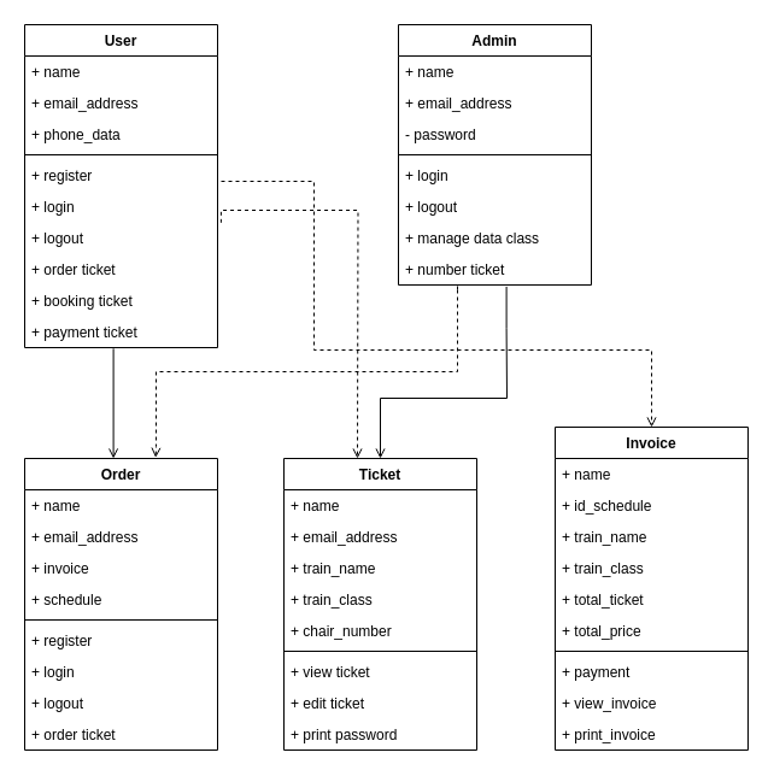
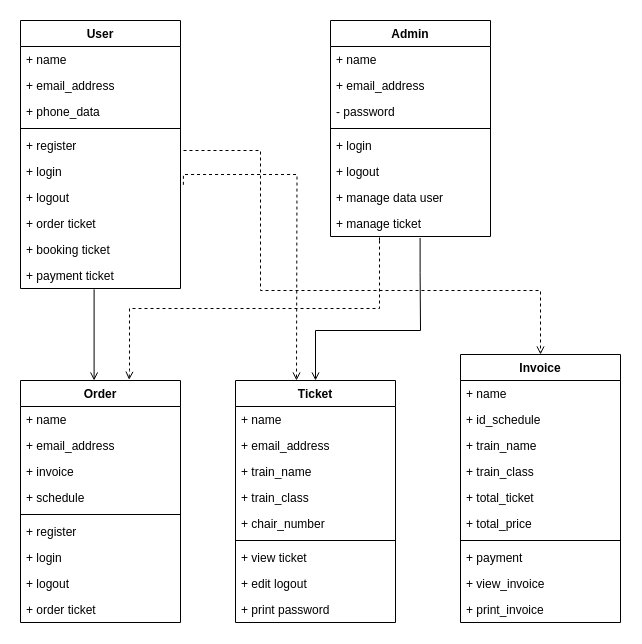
  <mxCell id="0" />
  <mxCell id="1" parent="0" />
  <mxCell id="2" value="User" style="swimlane;fontStyle=1;align=center;verticalAlign=top;childLayout=stackLayout;horizontal=1;startSize=26;horizontalStack=0;resizeParent=1;resizeParentMax=0;resizeLast=0;collapsible=1;marginBottom=0;" vertex="1" parent="1"><mxGeometry x="20" y="20" width="160" height="268" as="geometry" /></mxCell>
  <mxCell id="3" value="+ name" style="text;strokeColor=none;fillColor=none;align=left;verticalAlign=top;spacingLeft=4;spacingRight=4;overflow=hidden;rotatable=0;points=[[0,0.5],[1,0.5]];portConstraint=eastwest;" vertex="1" parent="2"><mxGeometry y="26" width="160" height="26" as="geometry" /></mxCell>
  <mxCell id="4" value="+ email_address" style="text;strokeColor=none;fillColor=none;align=left;verticalAlign=top;spacingLeft=4;spacingRight=4;overflow=hidden;rotatable=0;points=[[0,0.5],[1,0.5]];portConstraint=eastwest;" vertex="1" parent="2"><mxGeometry y="52" width="160" height="26" as="geometry" /></mxCell>
  <mxCell id="5" value="+ phone_data" style="text;strokeColor=none;fillColor=none;align=left;verticalAlign=top;spacingLeft=4;spacingRight=4;overflow=hidden;rotatable=0;points=[[0,0.5],[1,0.5]];portConstraint=eastwest;" vertex="1" parent="2"><mxGeometry y="78" width="160" height="26" as="geometry" /></mxCell>
  <mxCell id="6" value="" style="line;strokeWidth=1;fillColor=none;align=left;verticalAlign=middle;spacingTop=-1;spacingLeft=3;spacingRight=3;rotatable=0;labelPosition=right;points=[];portConstraint=eastwest;" vertex="1" parent="2"><mxGeometry y="104" width="160" height="8" as="geometry" /></mxCell>
  <mxCell id="7" value="+ register" style="text;strokeColor=none;fillColor=none;align=left;verticalAlign=top;spacingLeft=4;spacingRight=4;overflow=hidden;rotatable=0;points=[[0,0.5],[1,0.5]];portConstraint=eastwest;" vertex="1" parent="2"><mxGeometry y="112" width="160" height="26" as="geometry" /></mxCell>
  <mxCell id="8" value="+ login" style="text;strokeColor=none;fillColor=none;align=left;verticalAlign=top;spacingLeft=4;spacingRight=4;overflow=hidden;rotatable=0;points=[[0,0.5],[1,0.5]];portConstraint=eastwest;" vertex="1" parent="2"><mxGeometry y="138" width="160" height="26" as="geometry" /></mxCell>
  <mxCell id="9" value="+ logout" style="text;strokeColor=none;fillColor=none;align=left;verticalAlign=top;spacingLeft=4;spacingRight=4;overflow=hidden;rotatable=0;points=[[0,0.5],[1,0.5]];portConstraint=eastwest;" vertex="1" parent="2"><mxGeometry y="164" width="160" height="26" as="geometry" /></mxCell>
  <mxCell id="10" value="+ order ticket" style="text;strokeColor=none;fillColor=none;align=left;verticalAlign=top;spacingLeft=4;spacingRight=4;overflow=hidden;rotatable=0;points=[[0,0.5],[1,0.5]];portConstraint=eastwest;" vertex="1" parent="2"><mxGeometry y="190" width="160" height="26" as="geometry" /></mxCell>
  <mxCell id="11" value="+ booking ticket" style="text;strokeColor=none;fillColor=none;align=left;verticalAlign=top;spacingLeft=4;spacingRight=4;overflow=hidden;rotatable=0;points=[[0,0.5],[1,0.5]];portConstraint=eastwest;" vertex="1" parent="2"><mxGeometry y="216" width="160" height="26" as="geometry" /></mxCell>
  <mxCell id="12" value="+ payment ticket" style="text;strokeColor=none;fillColor=none;align=left;verticalAlign=top;spacingLeft=4;spacingRight=4;overflow=hidden;rotatable=0;points=[[0,0.5],[1,0.5]];portConstraint=eastwest;" vertex="1" parent="2"><mxGeometry y="242" width="160" height="26" as="geometry" /></mxCell>
  <mxCell id="13" value="Order" style="swimlane;fontStyle=1;align=center;verticalAlign=top;childLayout=stackLayout;horizontal=1;startSize=26;horizontalStack=0;resizeParent=1;resizeParentMax=0;resizeLast=0;collapsible=1;marginBottom=0;" vertex="1" parent="1"><mxGeometry x="20" y="380" width="160" height="242" as="geometry" /></mxCell>
  <mxCell id="14" value="+ name" style="text;strokeColor=none;fillColor=none;align=left;verticalAlign=top;spacingLeft=4;spacingRight=4;overflow=hidden;rotatable=0;points=[[0,0.5],[1,0.5]];portConstraint=eastwest;" vertex="1" parent="13"><mxGeometry y="26" width="160" height="26" as="geometry" /></mxCell>
  <mxCell id="15" value="+ email_address" style="text;strokeColor=none;fillColor=none;align=left;verticalAlign=top;spacingLeft=4;spacingRight=4;overflow=hidden;rotatable=0;points=[[0,0.5],[1,0.5]];portConstraint=eastwest;" vertex="1" parent="13"><mxGeometry y="52" width="160" height="26" as="geometry" /></mxCell>
  <mxCell id="16" value="+ invoice" style="text;strokeColor=none;fillColor=none;align=left;verticalAlign=top;spacingLeft=4;spacingRight=4;overflow=hidden;rotatable=0;points=[[0,0.5],[1,0.5]];portConstraint=eastwest;" vertex="1" parent="13"><mxGeometry y="78" width="160" height="26" as="geometry" /></mxCell>
  <mxCell id="17" value="+ schedule" style="text;strokeColor=none;fillColor=none;align=left;verticalAlign=top;spacingLeft=4;spacingRight=4;overflow=hidden;rotatable=0;points=[[0,0.5],[1,0.5]];portConstraint=eastwest;" vertex="1" parent="13"><mxGeometry y="104" width="160" height="26" as="geometry" /></mxCell>
  <mxCell id="18" value="" style="line;strokeWidth=1;fillColor=none;align=left;verticalAlign=middle;spacingTop=-1;spacingLeft=3;spacingRight=3;rotatable=0;labelPosition=right;points=[];portConstraint=eastwest;" vertex="1" parent="13"><mxGeometry y="130" width="160" height="8" as="geometry" /></mxCell>
  <mxCell id="19" value="+ register" style="text;strokeColor=none;fillColor=none;align=left;verticalAlign=top;spacingLeft=4;spacingRight=4;overflow=hidden;rotatable=0;points=[[0,0.5],[1,0.5]];portConstraint=eastwest;" vertex="1" parent="13"><mxGeometry y="138" width="160" height="26" as="geometry" /></mxCell>
  <mxCell id="20" value="+ login" style="text;strokeColor=none;fillColor=none;align=left;verticalAlign=top;spacingLeft=4;spacingRight=4;overflow=hidden;rotatable=0;points=[[0,0.5],[1,0.5]];portConstraint=eastwest;" vertex="1" parent="13"><mxGeometry y="164" width="160" height="26" as="geometry" /></mxCell>
  <mxCell id="21" value="+ logout" style="text;strokeColor=none;fillColor=none;align=left;verticalAlign=top;spacingLeft=4;spacingRight=4;overflow=hidden;rotatable=0;points=[[0,0.5],[1,0.5]];portConstraint=eastwest;" vertex="1" parent="13"><mxGeometry y="190" width="160" height="26" as="geometry" /></mxCell>
  <mxCell id="22" value="+ order ticket" style="text;strokeColor=none;fillColor=none;align=left;verticalAlign=top;spacingLeft=4;spacingRight=4;overflow=hidden;rotatable=0;points=[[0,0.5],[1,0.5]];portConstraint=eastwest;" vertex="1" parent="13"><mxGeometry y="216" width="160" height="26" as="geometry" /></mxCell>
  <mxCell id="23" value="Admin" style="swimlane;fontStyle=1;align=center;verticalAlign=top;childLayout=stackLayout;horizontal=1;startSize=26;horizontalStack=0;resizeParent=1;resizeParentMax=0;resizeLast=0;collapsible=1;marginBottom=0;" vertex="1" parent="1"><mxGeometry x="330" y="20" width="160" height="216" as="geometry" /></mxCell>
  <mxCell id="24" value="+ name" style="text;strokeColor=none;fillColor=none;align=left;verticalAlign=top;spacingLeft=4;spacingRight=4;overflow=hidden;rotatable=0;points=[[0,0.5],[1,0.5]];portConstraint=eastwest;" vertex="1" parent="23"><mxGeometry y="26" width="160" height="26" as="geometry" /></mxCell>
  <mxCell id="25" value="+ email_address" style="text;strokeColor=none;fillColor=none;align=left;verticalAlign=top;spacingLeft=4;spacingRight=4;overflow=hidden;rotatable=0;points=[[0,0.5],[1,0.5]];portConstraint=eastwest;" vertex="1" parent="23"><mxGeometry y="52" width="160" height="26" as="geometry" /></mxCell>
  <mxCell id="26" value="- password" style="text;strokeColor=none;fillColor=none;align=left;verticalAlign=top;spacingLeft=4;spacingRight=4;overflow=hidden;rotatable=0;points=[[0,0.5],[1,0.5]];portConstraint=eastwest;" vertex="1" parent="23"><mxGeometry y="78" width="160" height="26" as="geometry" /></mxCell>
  <mxCell id="27" value="" style="line;strokeWidth=1;fillColor=none;align=left;verticalAlign=middle;spacingTop=-1;spacingLeft=3;spacingRight=3;rotatable=0;labelPosition=right;points=[];portConstraint=eastwest;" vertex="1" parent="23"><mxGeometry y="104" width="160" height="8" as="geometry" /></mxCell>
  <mxCell id="28" value="+ login" style="text;strokeColor=none;fillColor=none;align=left;verticalAlign=top;spacingLeft=4;spacingRight=4;overflow=hidden;rotatable=0;points=[[0,0.5],[1,0.5]];portConstraint=eastwest;" vertex="1" parent="23"><mxGeometry y="112" width="160" height="26" as="geometry" /></mxCell>
  <mxCell id="29" value="+ logout" style="text;strokeColor=none;fillColor=none;align=left;verticalAlign=top;spacingLeft=4;spacingRight=4;overflow=hidden;rotatable=0;points=[[0,0.5],[1,0.5]];portConstraint=eastwest;" vertex="1" parent="23"><mxGeometry y="138" width="160" height="26" as="geometry" /></mxCell>
- <mxCell id="30" value="+ manage data class" style="text;strokeColor=none;fillColor=none;align=left;verticalAlign=top;spacingLeft=4;spacingRight=4;overflow=hidden;rotatable=0;points=[[0,0.5],[1,0.5]];portConstraint=eastwest;" vertex="1" parent="23"><mxGeometry y="164" width="160" height="26" as="geometry" /></mxCell>
- <mxCell id="31" value="+ number ticket" style="text;strokeColor=none;fillColor=none;align=left;verticalAlign=top;spacingLeft=4;spacingRight=4;overflow=hidden;rotatable=0;points=[[0,0.5],[1,0.5]];portConstraint=eastwest;" vertex="1" parent="23"><mxGeometry y="190" width="160" height="26" as="geometry" /></mxCell>
+ <mxCell id="30" value="+ manage data user" style="text;strokeColor=none;fillColor=none;align=left;verticalAlign=top;spacingLeft=4;spacingRight=4;overflow=hidden;rotatable=0;points=[[0,0.5],[1,0.5]];portConstraint=eastwest;" vertex="1" parent="23"><mxGeometry y="164" width="160" height="26" as="geometry" /></mxCell>
+ <mxCell id="31" value="+ manage ticket" style="text;strokeColor=none;fillColor=none;align=left;verticalAlign=top;spacingLeft=4;spacingRight=4;overflow=hidden;rotatable=0;points=[[0,0.5],[1,0.5]];portConstraint=eastwest;" vertex="1" parent="23"><mxGeometry y="190" width="160" height="26" as="geometry" /></mxCell>
  <mxCell id="32" value="Ticket" style="swimlane;fontStyle=1;align=center;verticalAlign=top;childLayout=stackLayout;horizontal=1;startSize=26;horizontalStack=0;resizeParent=1;resizeParentMax=0;resizeLast=0;collapsible=1;marginBottom=0;" vertex="1" parent="1"><mxGeometry x="235" y="380" width="160" height="242" as="geometry" /></mxCell>
  <mxCell id="33" value="+ name" style="text;strokeColor=none;fillColor=none;align=left;verticalAlign=top;spacingLeft=4;spacingRight=4;overflow=hidden;rotatable=0;points=[[0,0.5],[1,0.5]];portConstraint=eastwest;" vertex="1" parent="32"><mxGeometry y="26" width="160" height="26" as="geometry" /></mxCell>
  <mxCell id="34" value="+ email_address" style="text;strokeColor=none;fillColor=none;align=left;verticalAlign=top;spacingLeft=4;spacingRight=4;overflow=hidden;rotatable=0;points=[[0,0.5],[1,0.5]];portConstraint=eastwest;" vertex="1" parent="32"><mxGeometry y="52" width="160" height="26" as="geometry" /></mxCell>
  <mxCell id="35" value="+ train_name" style="text;strokeColor=none;fillColor=none;align=left;verticalAlign=top;spacingLeft=4;spacingRight=4;overflow=hidden;rotatable=0;points=[[0,0.5],[1,0.5]];portConstraint=eastwest;" vertex="1" parent="32"><mxGeometry y="78" width="160" height="26" as="geometry" /></mxCell>
  <mxCell id="36" value="+ train_class " style="text;strokeColor=none;fillColor=none;align=left;verticalAlign=top;spacingLeft=4;spacingRight=4;overflow=hidden;rotatable=0;points=[[0,0.5],[1,0.5]];portConstraint=eastwest;" vertex="1" parent="32"><mxGeometry y="104" width="160" height="26" as="geometry" /></mxCell>
  <mxCell id="37" value="+ chair_number" style="text;strokeColor=none;fillColor=none;align=left;verticalAlign=top;spacingLeft=4;spacingRight=4;overflow=hidden;rotatable=0;points=[[0,0.5],[1,0.5]];portConstraint=eastwest;" vertex="1" parent="32"><mxGeometry y="130" width="160" height="26" as="geometry" /></mxCell>
  <mxCell id="38" value="" style="line;strokeWidth=1;fillColor=none;align=left;verticalAlign=middle;spacingTop=-1;spacingLeft=3;spacingRight=3;rotatable=0;labelPosition=right;points=[];portConstraint=eastwest;" vertex="1" parent="32"><mxGeometry y="156" width="160" height="8" as="geometry" /></mxCell>
  <mxCell id="39" value="+ view ticket" style="text;strokeColor=none;fillColor=none;align=left;verticalAlign=top;spacingLeft=4;spacingRight=4;overflow=hidden;rotatable=0;points=[[0,0.5],[1,0.5]];portConstraint=eastwest;" vertex="1" parent="32"><mxGeometry y="164" width="160" height="26" as="geometry" /></mxCell>
- <mxCell id="40" value="+ edit ticket" style="text;strokeColor=none;fillColor=none;align=left;verticalAlign=top;spacingLeft=4;spacingRight=4;overflow=hidden;rotatable=0;points=[[0,0.5],[1,0.5]];portConstraint=eastwest;" vertex="1" parent="32"><mxGeometry y="190" width="160" height="26" as="geometry" /></mxCell>
+ <mxCell id="40" value="+ edit logout" style="text;strokeColor=none;fillColor=none;align=left;verticalAlign=top;spacingLeft=4;spacingRight=4;overflow=hidden;rotatable=0;points=[[0,0.5],[1,0.5]];portConstraint=eastwest;" vertex="1" parent="32"><mxGeometry y="190" width="160" height="26" as="geometry" /></mxCell>
  <mxCell id="41" value="+ print password" style="text;strokeColor=none;fillColor=none;align=left;verticalAlign=top;spacingLeft=4;spacingRight=4;overflow=hidden;rotatable=0;points=[[0,0.5],[1,0.5]];portConstraint=eastwest;" vertex="1" parent="32"><mxGeometry y="216" width="160" height="26" as="geometry" /></mxCell>
  <mxCell id="42" value="Invoice" style="swimlane;fontStyle=1;align=center;verticalAlign=top;childLayout=stackLayout;horizontal=1;startSize=26;horizontalStack=0;resizeParent=1;resizeParentMax=0;resizeLast=0;collapsible=1;marginBottom=0;" vertex="1" parent="1"><mxGeometry x="460" y="354" width="160" height="268" as="geometry" /></mxCell>
  <mxCell id="43" value="+ name" style="text;strokeColor=none;fillColor=none;align=left;verticalAlign=top;spacingLeft=4;spacingRight=4;overflow=hidden;rotatable=0;points=[[0,0.5],[1,0.5]];portConstraint=eastwest;" vertex="1" parent="42"><mxGeometry y="26" width="160" height="26" as="geometry" /></mxCell>
  <mxCell id="44" value="+ id_schedule" style="text;strokeColor=none;fillColor=none;align=left;verticalAlign=top;spacingLeft=4;spacingRight=4;overflow=hidden;rotatable=0;points=[[0,0.5],[1,0.5]];portConstraint=eastwest;" vertex="1" parent="42"><mxGeometry y="52" width="160" height="26" as="geometry" /></mxCell>
  <mxCell id="45" value="+ train_name" style="text;strokeColor=none;fillColor=none;align=left;verticalAlign=top;spacingLeft=4;spacingRight=4;overflow=hidden;rotatable=0;points=[[0,0.5],[1,0.5]];portConstraint=eastwest;" vertex="1" parent="42"><mxGeometry y="78" width="160" height="26" as="geometry" /></mxCell>
  <mxCell id="46" value="+ train_class" style="text;strokeColor=none;fillColor=none;align=left;verticalAlign=top;spacingLeft=4;spacingRight=4;overflow=hidden;rotatable=0;points=[[0,0.5],[1,0.5]];portConstraint=eastwest;" vertex="1" parent="42"><mxGeometry y="104" width="160" height="26" as="geometry" /></mxCell>
  <mxCell id="47" value="+ total_ticket" style="text;strokeColor=none;fillColor=none;align=left;verticalAlign=top;spacingLeft=4;spacingRight=4;overflow=hidden;rotatable=0;points=[[0,0.5],[1,0.5]];portConstraint=eastwest;" vertex="1" parent="42"><mxGeometry y="130" width="160" height="26" as="geometry" /></mxCell>
  <mxCell id="48" value="+ total_price" style="text;strokeColor=none;fillColor=none;align=left;verticalAlign=top;spacingLeft=4;spacingRight=4;overflow=hidden;rotatable=0;points=[[0,0.5],[1,0.5]];portConstraint=eastwest;" vertex="1" parent="42"><mxGeometry y="156" width="160" height="26" as="geometry" /></mxCell>
  <mxCell id="49" value="" style="line;strokeWidth=1;fillColor=none;align=left;verticalAlign=middle;spacingTop=-1;spacingLeft=3;spacingRight=3;rotatable=0;labelPosition=right;points=[];portConstraint=eastwest;" vertex="1" parent="42"><mxGeometry y="182" width="160" height="8" as="geometry" /></mxCell>
  <mxCell id="50" value="+ payment" style="text;strokeColor=none;fillColor=none;align=left;verticalAlign=top;spacingLeft=4;spacingRight=4;overflow=hidden;rotatable=0;points=[[0,0.5],[1,0.5]];portConstraint=eastwest;" vertex="1" parent="42"><mxGeometry y="190" width="160" height="26" as="geometry" /></mxCell>
  <mxCell id="51" value="+ view_invoice" style="text;strokeColor=none;fillColor=none;align=left;verticalAlign=top;spacingLeft=4;spacingRight=4;overflow=hidden;rotatable=0;points=[[0,0.5],[1,0.5]];portConstraint=eastwest;" vertex="1" parent="42"><mxGeometry y="216" width="160" height="26" as="geometry" /></mxCell>
  <mxCell id="52" value="+ print_invoice" style="text;strokeColor=none;fillColor=none;align=left;verticalAlign=top;spacingLeft=4;spacingRight=4;overflow=hidden;rotatable=0;points=[[0,0.5],[1,0.5]];portConstraint=eastwest;" vertex="1" parent="42"><mxGeometry y="242" width="160" height="26" as="geometry" /></mxCell>
  <mxCell id="53" value="" style="html=1;verticalAlign=bottom;labelBackgroundColor=none;endArrow=open;endFill=0;dashed=0;rounded=0;entryX=0.5;entryY=0;entryDx=0;entryDy=0;edgeStyle=orthogonalEdgeStyle;exitX=0.56;exitY=1.055;exitDx=0;exitDy=0;exitPerimeter=0;" edge="1" parent="1" source="31" target="32"><mxGeometry width="160" relative="1" as="geometry"><mxPoint x="420" y="270" as="sourcePoint" /><mxPoint x="360" y="300" as="targetPoint" /><Array as="points"><mxPoint x="420" y="272" /><mxPoint x="420" y="272" /><mxPoint x="420" y="330" /><mxPoint x="315" y="330" /></Array></mxGeometry></mxCell>
  <mxCell id="54" value="" style="html=1;verticalAlign=bottom;labelBackgroundColor=none;endArrow=open;endFill=0;dashed=1;rounded=0;edgeStyle=orthogonalEdgeStyle;entryX=0.679;entryY=-0.003;entryDx=0;entryDy=0;entryPerimeter=0;" edge="1" parent="1" target="13"><mxGeometry width="160" relative="1" as="geometry"><mxPoint x="379" y="240" as="sourcePoint" /><mxPoint x="110" y="370" as="targetPoint" /><Array as="points"><mxPoint x="379" y="237" /><mxPoint x="379" y="308" /><mxPoint x="129" y="308" /><mxPoint x="129" y="370" /><mxPoint x="129" y="370" /></Array></mxGeometry></mxCell>
  <mxCell id="55" value="" style="html=1;verticalAlign=bottom;labelBackgroundColor=none;endArrow=open;endFill=0;dashed=1;rounded=0;exitX=1;exitY=0.5;exitDx=0;exitDy=0;edgeStyle=orthogonalEdgeStyle;entryX=0.5;entryY=0;entryDx=0;entryDy=0;" edge="1" parent="1" source="8" target="42"><mxGeometry width="160" relative="1" as="geometry"><mxPoint x="200" y="350" as="sourcePoint" /><mxPoint x="530" y="350" as="targetPoint" /><Array as="points"><mxPoint x="180" y="150" /><mxPoint x="260" y="150" /><mxPoint x="260" y="290" /><mxPoint x="540" y="290" /></Array></mxGeometry></mxCell>
  <mxCell id="56" value="" style="html=1;verticalAlign=bottom;labelBackgroundColor=none;endArrow=open;endFill=0;dashed=0;rounded=0;exitX=0.46;exitY=1.031;exitDx=0;exitDy=0;exitPerimeter=0;entryX=0.46;entryY=0;entryDx=0;entryDy=0;entryPerimeter=0;" edge="1" parent="1" source="12" target="13"><mxGeometry width="160" relative="1" as="geometry"><mxPoint x="230" y="290" as="sourcePoint" /><mxPoint x="390" y="290" as="targetPoint" /></mxGeometry></mxCell>
  <mxCell id="57" value="" style="html=1;verticalAlign=bottom;labelBackgroundColor=none;endArrow=open;endFill=0;dashed=1;rounded=0;exitX=1.018;exitY=0.013;exitDx=0;exitDy=0;exitPerimeter=0;edgeStyle=orthogonalEdgeStyle;" edge="1" parent="1" source="9"><mxGeometry width="160" relative="1" as="geometry"><mxPoint x="103.6" y="298.806" as="sourcePoint" /><mxPoint x="296" y="380" as="targetPoint" /></mxGeometry></mxCell>
